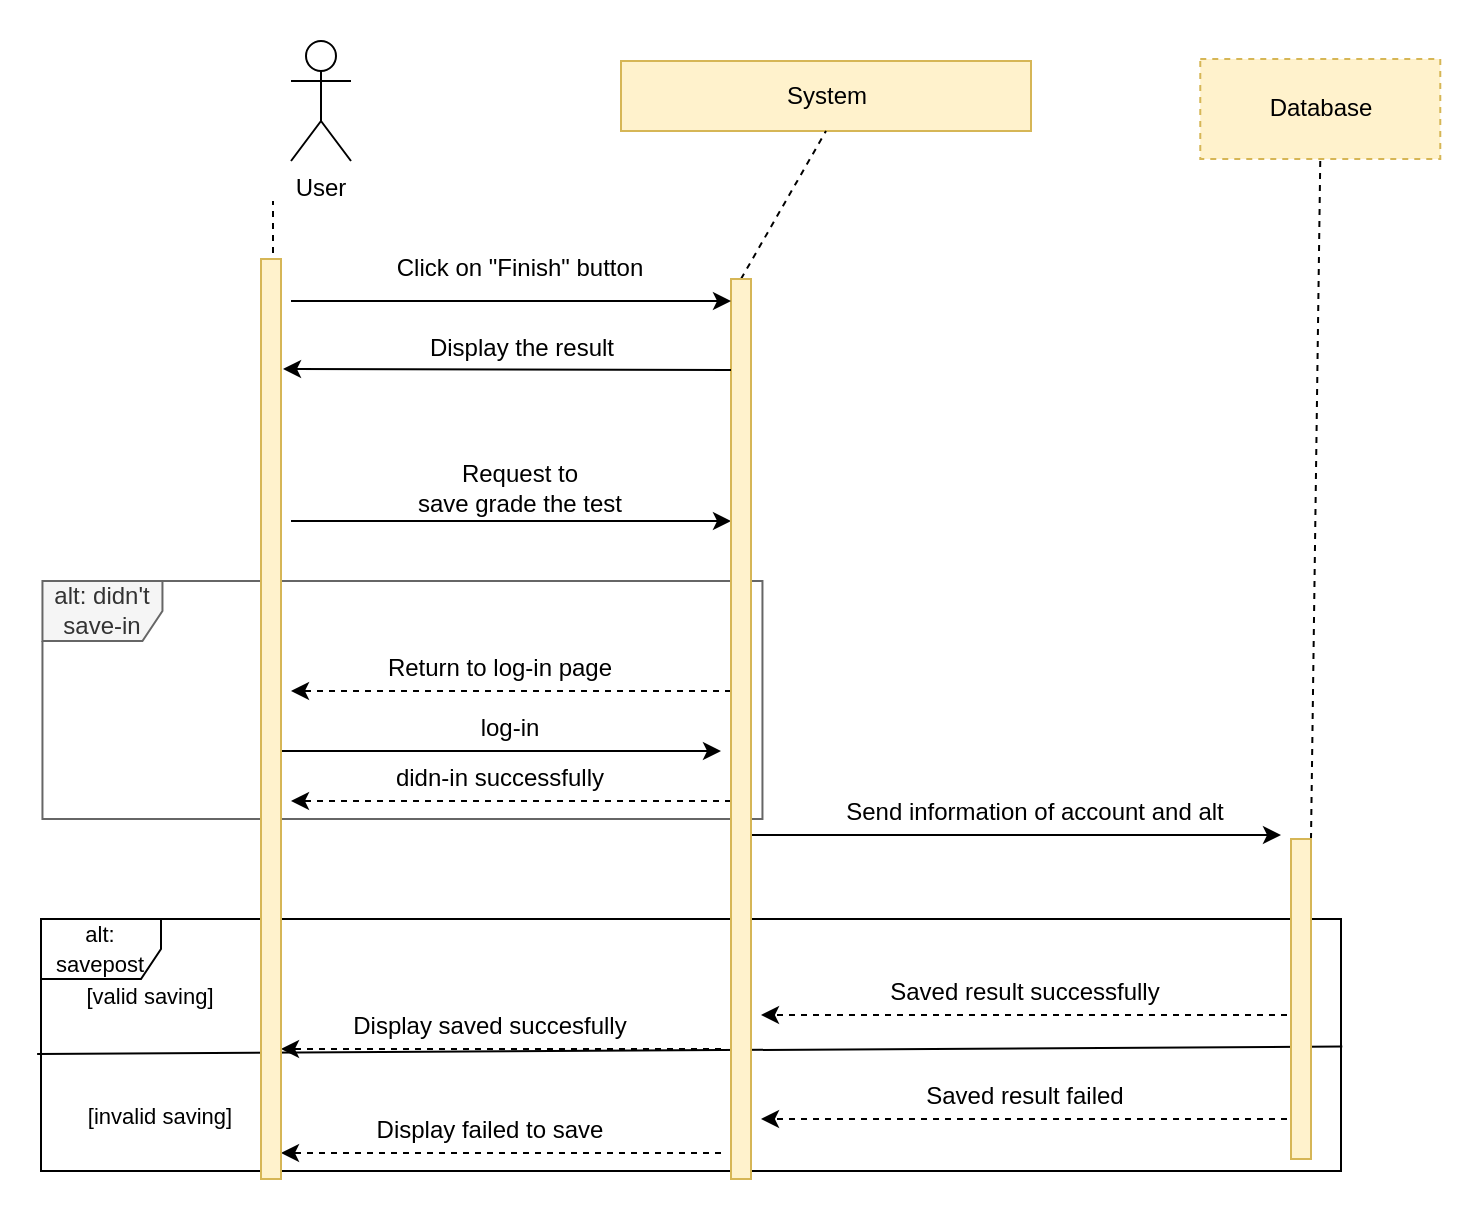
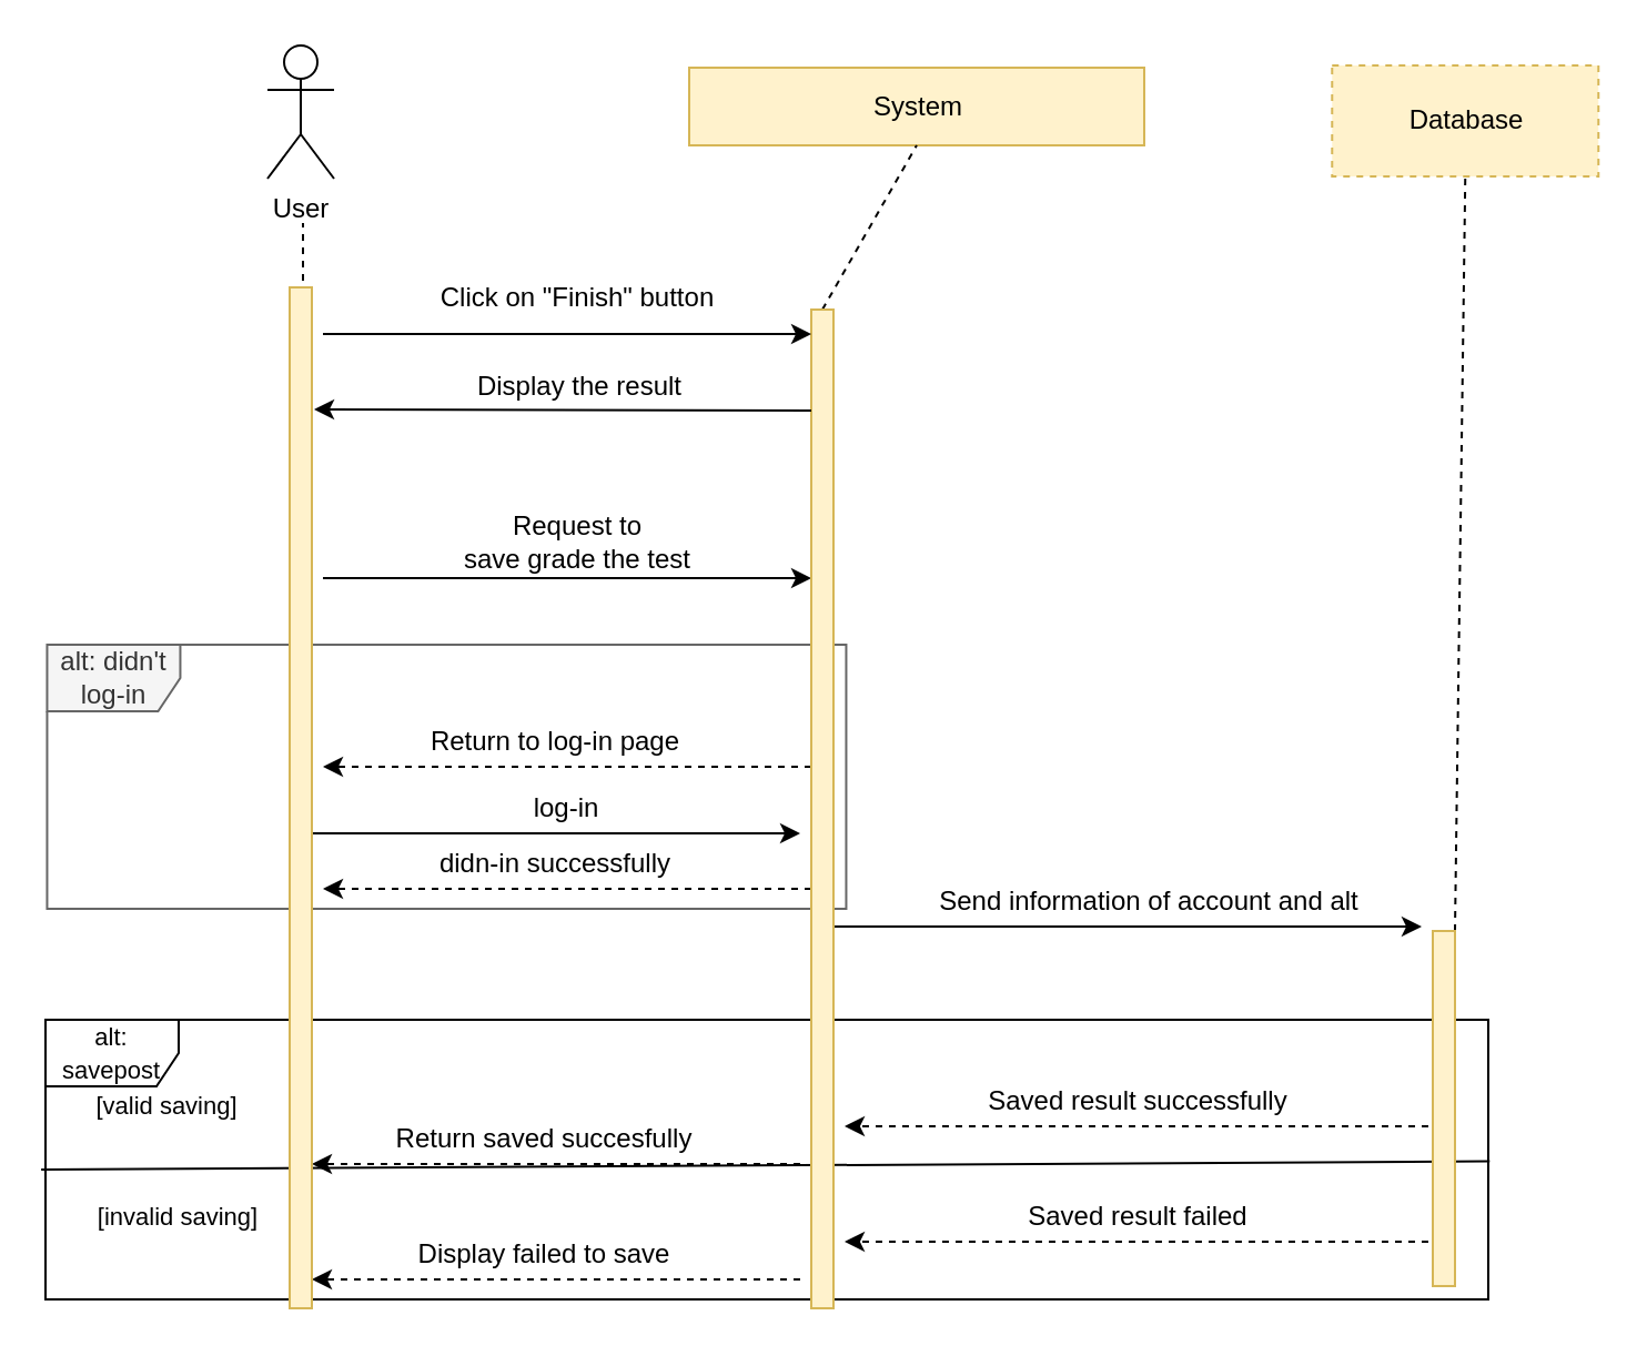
  <mxCell id="0" />
  <mxCell id="1" parent="0" />
  <mxCell id="2" value="&lt;font style=&quot;font-size: 11px;&quot;&gt;alt: savepost&lt;/font&gt;" style="shape=umlFrame;whiteSpace=wrap;html=1;" vertex="1" parent="1"><mxGeometry x="20" y="459" width="650" height="126" as="geometry" /></mxCell>
- <mxCell id="3" value="alt: didn't save-in" style="shape=umlFrame;whiteSpace=wrap;html=1;fillColor=#f5f5f5;fontColor=#333333;strokeColor=#666666;" vertex="1" parent="1"><mxGeometry x="20.73" y="290" width="360" height="119" as="geometry" /></mxCell>
+ <mxCell id="3" value="alt: didn't log-in" style="shape=umlFrame;whiteSpace=wrap;html=1;fillColor=#f5f5f5;fontColor=#333333;strokeColor=#666666;" vertex="1" parent="1"><mxGeometry x="20.73" y="290" width="360" height="119" as="geometry" /></mxCell>
  <mxCell id="4" value="Saved result successfully" style="text;html=1;strokeColor=none;fillColor=none;align=center;verticalAlign=middle;whiteSpace=wrap;rounded=0;" vertex="1" parent="1"><mxGeometry x="380" y="481" width="265" height="30" as="geometry" /></mxCell>
  <mxCell id="5" value="Send information of account and alt" style="text;html=1;strokeColor=none;fillColor=none;align=center;verticalAlign=middle;whiteSpace=wrap;rounded=0;" vertex="1" parent="1"><mxGeometry x="395" y="391" width="245" height="30" as="geometry" /></mxCell>
  <mxCell id="6" value="" style="endArrow=classic;html=1;rounded=0;dashed=1;" edge="1" parent="1"><mxGeometry width="50" height="50" relative="1" as="geometry"><mxPoint x="655" y="507" as="sourcePoint" /><mxPoint x="380" y="507" as="targetPoint" /></mxGeometry></mxCell>
- <mxCell id="7" value="User" style="shape=umlActor;verticalLabelPosition=bottom;verticalAlign=top;html=1;" vertex="1" parent="1"><mxGeometry x="145" y="20" width="30" height="60" as="geometry" /></mxCell>
+ <mxCell id="7" value="User" style="shape=umlActor;verticalLabelPosition=bottom;verticalAlign=top;html=1;" vertex="1" parent="1"><mxGeometry x="120" y="20" width="30" height="60" as="geometry" /></mxCell>
  <mxCell id="8" value="System" style="html=1;fillColor=#fff2cc;strokeColor=#d6b656;" vertex="1" parent="1"><mxGeometry x="310" y="30" width="205" height="35" as="geometry" /></mxCell>
  <mxCell id="9" value="Database" style="html=1;fillColor=#fff2cc;strokeColor=#d6b656;dashed=1;" vertex="1" parent="1"><mxGeometry x="599.64" y="29" width="120" height="50" as="geometry" /></mxCell>
  <mxCell id="10" value="" style="endArrow=none;dashed=1;html=1;rounded=0;startArrow=none;" edge="1" parent="1"><mxGeometry width="50" height="50" relative="1" as="geometry"><mxPoint x="136" y="126" as="sourcePoint" /><mxPoint x="136" y="100" as="targetPoint" /></mxGeometry></mxCell>
  <mxCell id="11" value="" style="endArrow=none;dashed=1;html=1;rounded=0;entryX=0.5;entryY=1;entryDx=0;entryDy=0;startArrow=none;" edge="1" parent="1" target="8"><mxGeometry width="50" height="50" relative="1" as="geometry"><mxPoint x="370" y="139" as="sourcePoint" /><mxPoint x="369.5" y="100" as="targetPoint" /></mxGeometry></mxCell>
  <mxCell id="12" value="" style="endArrow=none;dashed=1;html=1;rounded=0;entryX=0.5;entryY=1;entryDx=0;entryDy=0;startArrow=none;" edge="1" parent="1" source="31" target="9"><mxGeometry width="50" height="50" relative="1" as="geometry"><mxPoint x="649.5" y="589" as="sourcePoint" /><mxPoint x="649.5" y="229" as="targetPoint" /></mxGeometry></mxCell>
  <mxCell id="13" value="" style="endArrow=classic;html=1;rounded=0;" edge="1" parent="1"><mxGeometry width="50" height="50" relative="1" as="geometry"><mxPoint x="145" y="260" as="sourcePoint" /><mxPoint x="365" y="260" as="targetPoint" /></mxGeometry></mxCell>
  <mxCell id="14" value="Request to &lt;br&gt;save grade the test" style="text;html=1;strokeColor=none;fillColor=none;align=center;verticalAlign=middle;whiteSpace=wrap;rounded=0;" vertex="1" parent="1"><mxGeometry x="165" y="229" width="190" height="30" as="geometry" /></mxCell>
  <mxCell id="15" value="" style="endArrow=classic;html=1;rounded=0;" edge="1" parent="1"><mxGeometry width="50" height="50" relative="1" as="geometry"><mxPoint x="140" y="375" as="sourcePoint" /><mxPoint x="360" y="375" as="targetPoint" /></mxGeometry></mxCell>
  <mxCell id="16" value="log-in" style="text;html=1;strokeColor=none;fillColor=none;align=center;verticalAlign=middle;whiteSpace=wrap;rounded=0;" vertex="1" parent="1"><mxGeometry x="160" y="349" width="190" height="30" as="geometry" /></mxCell>
  <mxCell id="17" value="" style="endArrow=classic;html=1;rounded=0;" edge="1" parent="1"><mxGeometry width="50" height="50" relative="1" as="geometry"><mxPoint x="375" y="417" as="sourcePoint" /><mxPoint x="640" y="417" as="targetPoint" /></mxGeometry></mxCell>
- <mxCell id="18" value="Display saved succesfully" style="text;html=1;strokeColor=none;fillColor=none;align=center;verticalAlign=middle;whiteSpace=wrap;rounded=0;" vertex="1" parent="1"><mxGeometry x="140" y="498" width="210" height="30" as="geometry" /></mxCell>
+ <mxCell id="18" value="Return saved succesfully" style="text;html=1;strokeColor=none;fillColor=none;align=center;verticalAlign=middle;whiteSpace=wrap;rounded=0;" vertex="1" parent="1"><mxGeometry x="140" y="498" width="210" height="30" as="geometry" /></mxCell>
  <mxCell id="19" value="" style="endArrow=classic;html=1;rounded=0;dashed=1;" edge="1" parent="1"><mxGeometry width="50" height="50" relative="1" as="geometry"><mxPoint x="360" y="524" as="sourcePoint" /><mxPoint x="140" y="524" as="targetPoint" /></mxGeometry></mxCell>
  <mxCell id="20" value="&lt;font style=&quot;font-size: 11px;&quot;&gt;[valid saving]&lt;/font&gt;" style="text;html=1;strokeColor=none;fillColor=none;align=center;verticalAlign=middle;whiteSpace=wrap;rounded=0;" vertex="1" parent="1"><mxGeometry x="40" y="483" width="70" height="30" as="geometry" /></mxCell>
  <mxCell id="21" value="Saved result failed" style="text;html=1;strokeColor=none;fillColor=none;align=center;verticalAlign=middle;whiteSpace=wrap;rounded=0;" vertex="1" parent="1"><mxGeometry x="380" y="533" width="265" height="30" as="geometry" /></mxCell>
  <mxCell id="22" value="" style="endArrow=classic;html=1;rounded=0;dashed=1;" edge="1" parent="1"><mxGeometry width="50" height="50" relative="1" as="geometry"><mxPoint x="655" y="559" as="sourcePoint" /><mxPoint x="380" y="559" as="targetPoint" /></mxGeometry></mxCell>
  <mxCell id="23" value="Display failed to save" style="text;html=1;strokeColor=none;fillColor=none;align=center;verticalAlign=middle;whiteSpace=wrap;rounded=0;" vertex="1" parent="1"><mxGeometry x="140" y="550" width="210" height="30" as="geometry" /></mxCell>
  <mxCell id="24" value="" style="endArrow=classic;html=1;rounded=0;dashed=1;" edge="1" parent="1"><mxGeometry width="50" height="50" relative="1" as="geometry"><mxPoint x="360" y="576" as="sourcePoint" /><mxPoint x="140" y="576" as="targetPoint" /></mxGeometry></mxCell>
- <mxCell id="25" value="&lt;font style=&quot;font-size: 11px;&quot;&gt;[invalid saving]&lt;/font&gt;" style="text;html=1;strokeColor=none;fillColor=none;align=center;verticalAlign=middle;whiteSpace=wrap;rounded=0;" vertex="1" parent="1"><mxGeometry x="40" y="543" width="80" height="30" as="geometry" /></mxCell>
+ <mxCell id="25" value="&lt;font style=&quot;font-size: 11px;&quot;&gt;[invalid saving]&lt;/font&gt;" style="text;html=1;strokeColor=none;fillColor=none;align=center;verticalAlign=middle;whiteSpace=wrap;rounded=0;" vertex="1" parent="1"><mxGeometry x="40" y="533" width="80" height="30" as="geometry" /></mxCell>
  <mxCell id="26" value="Return to log-in page" style="text;html=1;strokeColor=none;fillColor=none;align=center;verticalAlign=middle;whiteSpace=wrap;rounded=0;" vertex="1" parent="1"><mxGeometry x="145" y="319" width="210" height="30" as="geometry" /></mxCell>
  <mxCell id="27" value="" style="endArrow=classic;html=1;rounded=0;dashed=1;" edge="1" parent="1"><mxGeometry width="50" height="50" relative="1" as="geometry"><mxPoint x="365" y="345" as="sourcePoint" /><mxPoint x="145" y="345" as="targetPoint" /></mxGeometry></mxCell>
  <mxCell id="28" value="didn-in successfully" style="text;html=1;strokeColor=none;fillColor=none;align=center;verticalAlign=middle;whiteSpace=wrap;rounded=0;" vertex="1" parent="1"><mxGeometry x="145" y="374" width="210" height="30" as="geometry" /></mxCell>
  <mxCell id="29" value="" style="endArrow=classic;html=1;rounded=0;dashed=1;" edge="1" parent="1"><mxGeometry width="50" height="50" relative="1" as="geometry"><mxPoint x="365" y="400" as="sourcePoint" /><mxPoint x="145" y="400" as="targetPoint" /></mxGeometry></mxCell>
  <mxCell id="30" value="" style="endArrow=none;html=1;rounded=0;entryX=1.001;entryY=0.506;entryDx=0;entryDy=0;entryPerimeter=0;exitX=-0.003;exitY=0.536;exitDx=0;exitDy=0;exitPerimeter=0;" edge="1" parent="1" source="2" target="2"><mxGeometry width="50" height="50" relative="1" as="geometry"><mxPoint x="20" y="609" as="sourcePoint" /><mxPoint x="760" y="608.79" as="targetPoint" /></mxGeometry></mxCell>
  <mxCell id="31" value="" style="html=1;points=[];perimeter=orthogonalPerimeter;fillColor=#fff2cc;strokeColor=#d6b656;" vertex="1" parent="1"><mxGeometry x="645" y="419" width="10" height="160" as="geometry" /></mxCell>
  <mxCell id="32" value="" style="html=1;points=[];perimeter=orthogonalPerimeter;fillColor=#fff2cc;strokeColor=#d6b656;" vertex="1" parent="1"><mxGeometry x="365" y="139" width="10" height="450" as="geometry" /></mxCell>
  <mxCell id="33" value="" style="html=1;points=[];perimeter=orthogonalPerimeter;fillColor=#fff2cc;strokeColor=#d6b656;" vertex="1" parent="1"><mxGeometry x="130" y="129" width="10" height="460" as="geometry" /></mxCell>
  <mxCell id="34" value="" style="endArrow=classic;html=1;rounded=0;" edge="1" parent="1"><mxGeometry width="50" height="50" relative="1" as="geometry"><mxPoint x="145" y="150" as="sourcePoint" /><mxPoint x="365" y="150" as="targetPoint" /></mxGeometry></mxCell>
  <mxCell id="35" value="Click on &quot;Finish&quot; button" style="text;html=1;strokeColor=none;fillColor=none;align=center;verticalAlign=middle;whiteSpace=wrap;rounded=0;" vertex="1" parent="1"><mxGeometry x="165" y="119" width="190" height="30" as="geometry" /></mxCell>
  <mxCell id="36" value="" style="endArrow=classic;html=1;rounded=0;exitX=-0.1;exitY=0.073;exitDx=0;exitDy=0;exitPerimeter=0;" edge="1" parent="1"><mxGeometry width="50" height="50" relative="1" as="geometry"><mxPoint x="365" y="184.48" as="sourcePoint" /><mxPoint x="141" y="184" as="targetPoint" /></mxGeometry></mxCell>
  <mxCell id="37" value="Display the result" style="text;html=1;strokeColor=none;fillColor=none;align=center;verticalAlign=middle;whiteSpace=wrap;rounded=0;" vertex="1" parent="1"><mxGeometry x="166" y="159" width="190" height="30" as="geometry" /></mxCell>
